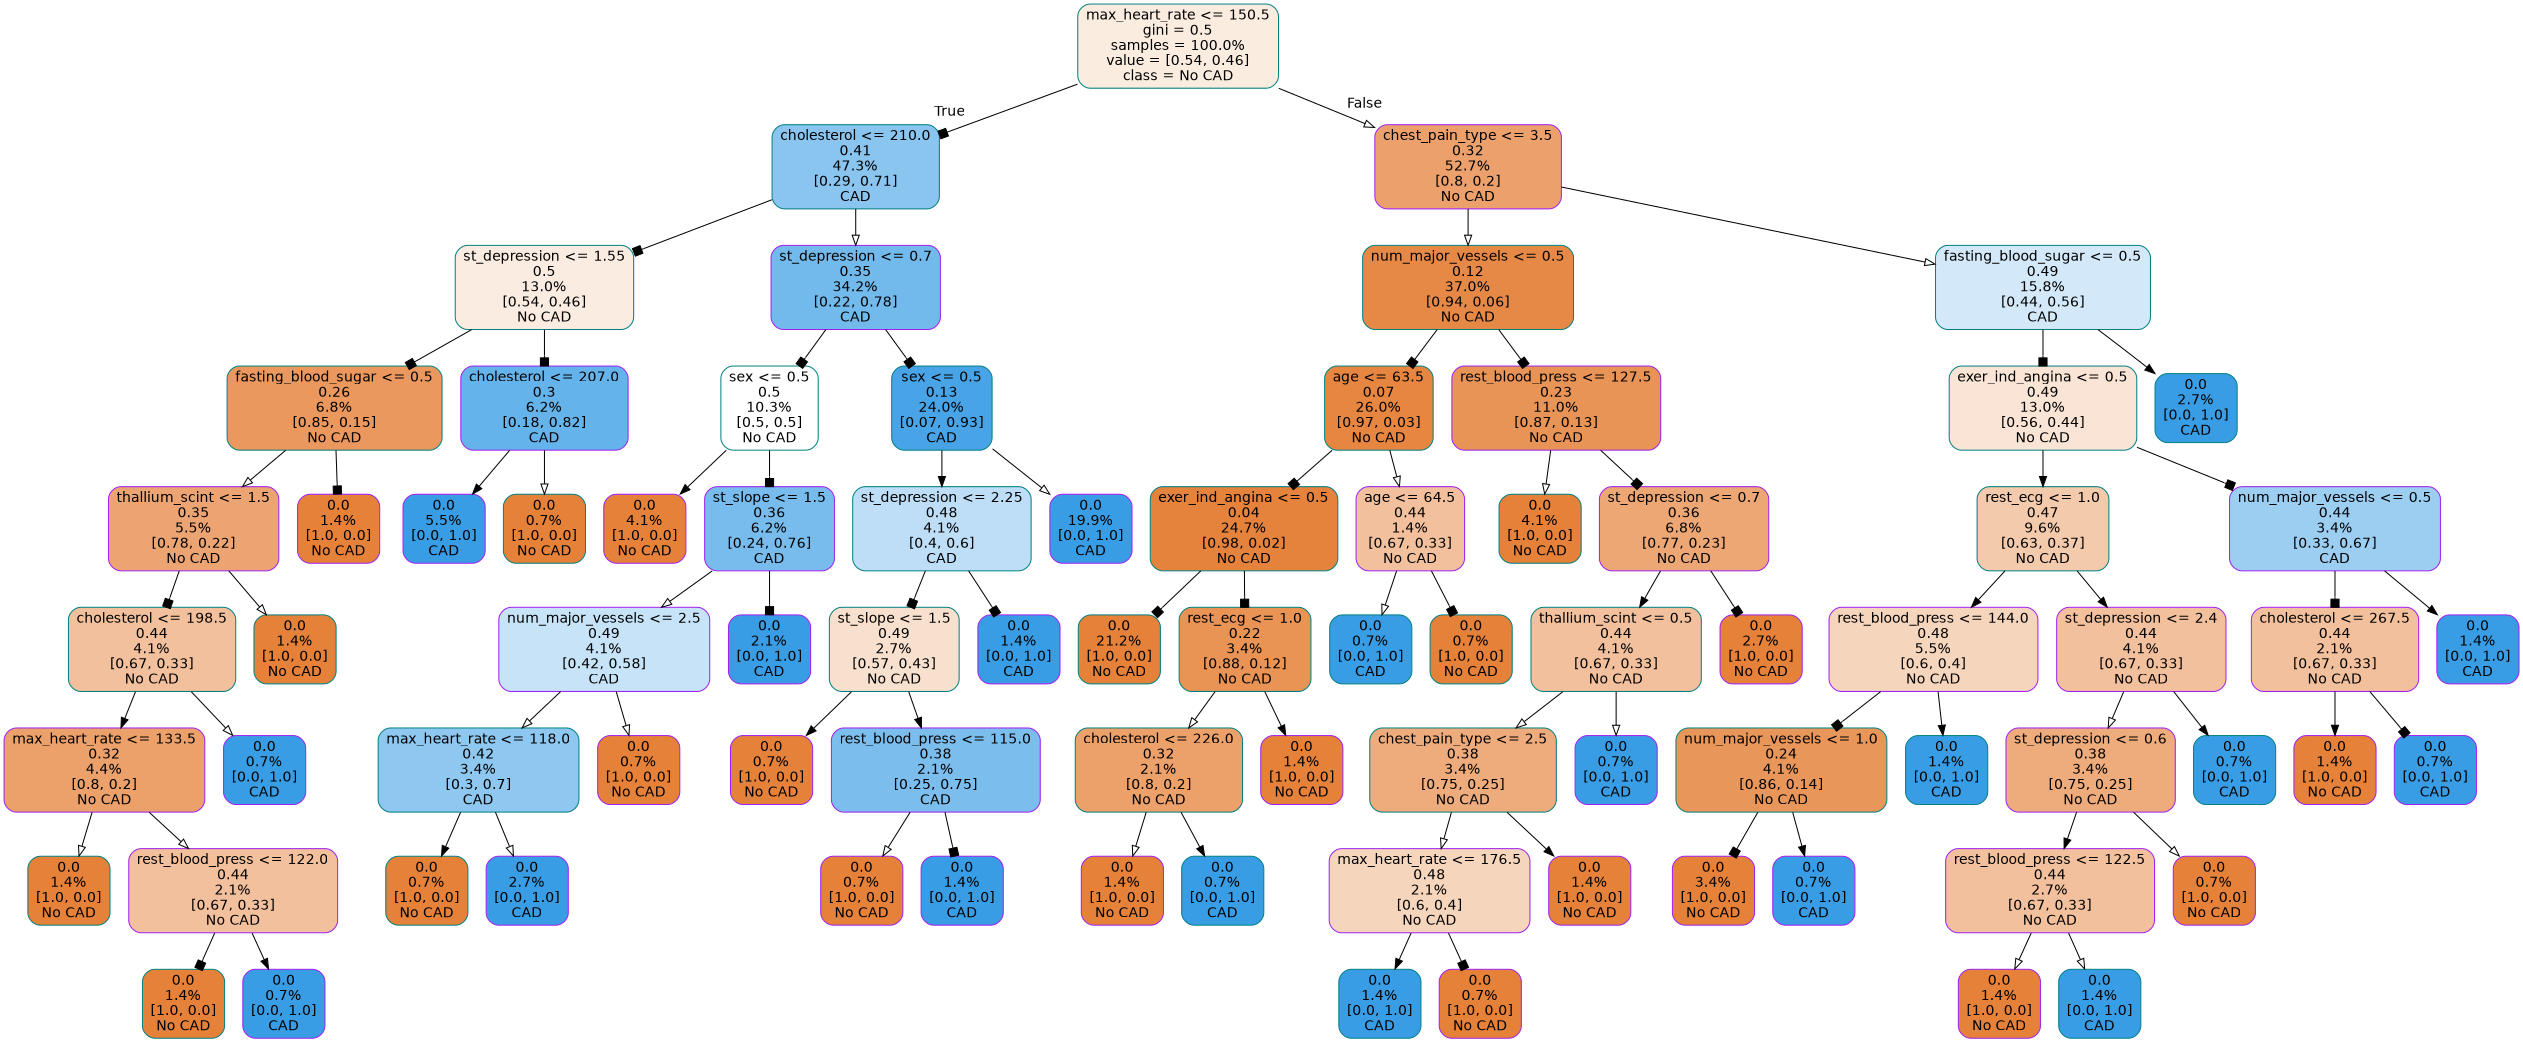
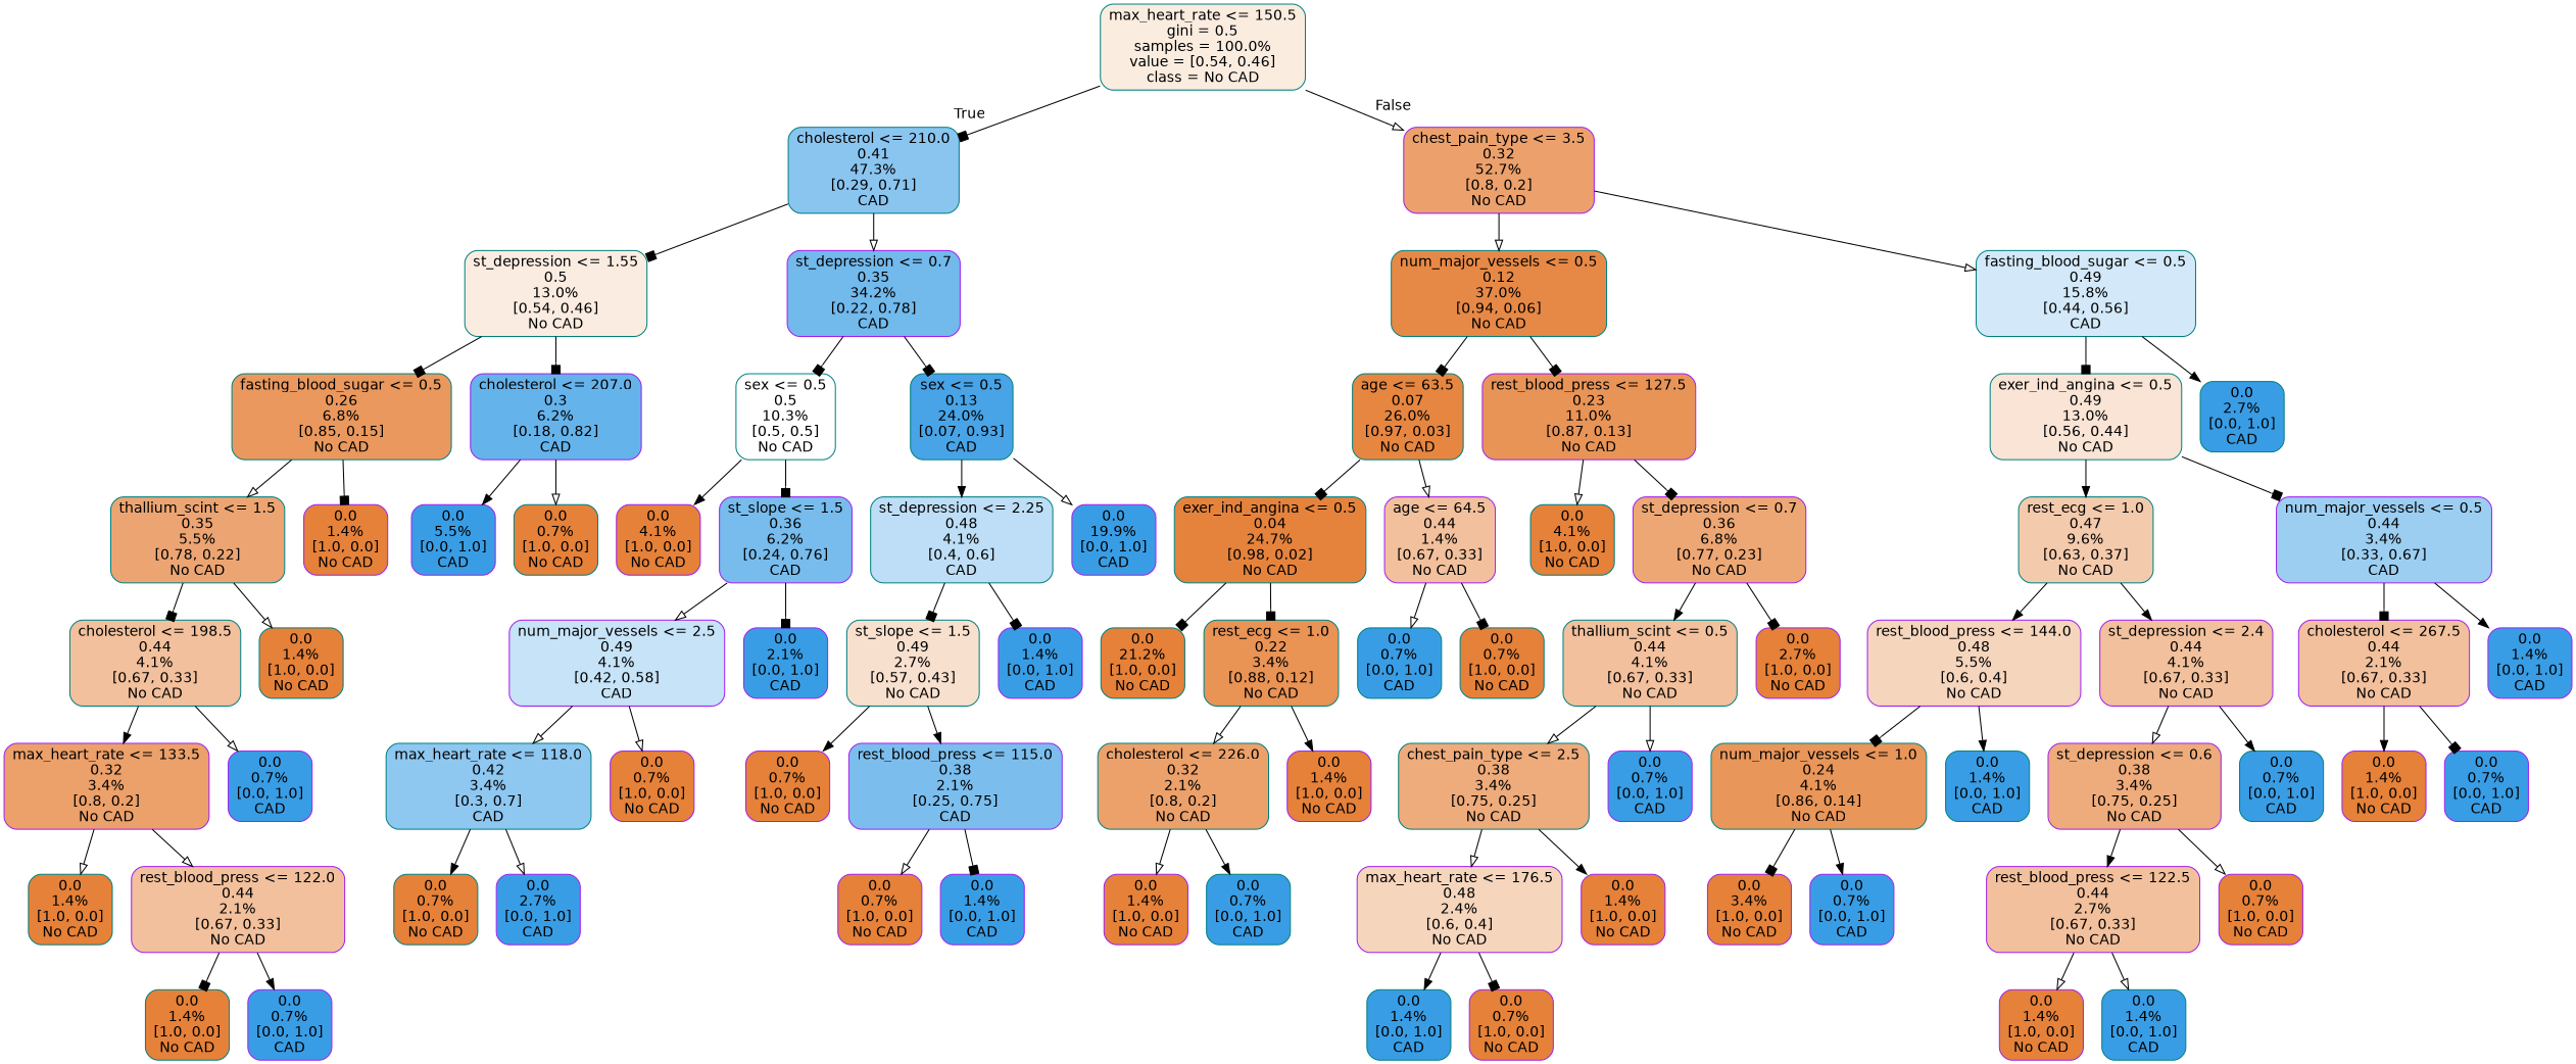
  digraph {
    node [color=purple fillcolor="#e58139" fontname=helvetica shape=box style="filled, rounded"]
    edge [arrowhead=box fontname=helvetica]
    n1 [color=teal fillcolor="#fbece0" label="max_heart_rate <= 150.5\ngini = 0.5\nsamples = 100.0%\nvalue = [0.54, 0.46]\nclass = No CAD"]
    n2 [color=teal fillcolor="#8ac5f0" label="cholesterol <= 210.0\n0.41\n47.3%\n[0.29, 0.71]\nCAD"]
    n3 [fillcolor="#eca16c" label="chest_pain_type <= 3.5\n0.32\n52.7%\n[0.8, 0.2]\nNo CAD"]
    n4 [color=teal fillcolor="#fbece1" label="st_depression <= 1.55\n0.5\n13.0%\n[0.54, 0.46]\nNo CAD"]
    n5 [fillcolor="#72b9ec" label="st_depression <= 0.7\n0.35\n34.2%\n[0.22, 0.78]\nCAD"]
    n6 [color=teal fillcolor="#e78946" label="num_major_vessels <= 0.5\n0.12\n37.0%\n[0.94, 0.06]\nNo CAD"]
    n7 [color=teal fillcolor="#d3e9f9" label="fasting_blood_sugar <= 0.5\n0.49\n15.8%\n[0.44, 0.56]\nCAD"]
    n8 [color=teal fillcolor="#ea985d" label="fasting_blood_sugar <= 0.5\n0.26\n6.8%\n[0.85, 0.15]\nNo CAD"]
    n9 [fillcolor="#65b3eb" label="cholesterol <= 207.0\n0.3\n6.2%\n[0.18, 0.82]\nCAD"]
    n10 [color=teal fillcolor="#ffffff" label="sex <= 0.5\n0.5\n10.3%\n[0.5, 0.5]\nNo CAD"]
    n11 [color=teal fillcolor="#48a4e7" label="sex <= 0.5\n0.13\n24.0%\n[0.07, 0.93]\nCAD"]
-   n12 [fillcolor="#eca572" label="thallium_scint <= 1.5\n0.35\n5.5%\n[0.78, 0.22]\nNo CAD"]
+   n12 [color=teal fillcolor="#eca572" label="thallium_scint <= 1.5\n0.35\n5.5%\n[0.78, 0.22]\nNo CAD"]
    n13 [label="0.0\n1.4%\n[1.0, 0.0]\nNo CAD"]
    n14 [fillcolor="#399de5" label="0.0\n5.5%\n[0.0, 1.0]\nCAD"]
    n15 [color=teal label="0.0\n0.7%\n[1.0, 0.0]\nNo CAD"]
    n16 [color=teal fillcolor="#f2c09c" label="cholesterol <= 198.5\n0.44\n4.1%\n[0.67, 0.33]\nNo CAD"]
    n17 [color=teal label="0.0\n1.4%\n[1.0, 0.0]\nNo CAD"]
-   n18 [fillcolor="#eca06a" label="max_heart_rate <= 133.5\n0.32\n4.4%\n[0.8, 0.2]\nNo CAD"]
+   n18 [fillcolor="#eca06a" label="max_heart_rate <= 133.5\n0.32\n3.4%\n[0.8, 0.2]\nNo CAD"]
    n19 [fillcolor="#399de5" label="0.0\n0.7%\n[0.0, 1.0]\nCAD"]
    n20 [color=teal label="0.0\n1.4%\n[1.0, 0.0]\nNo CAD"]
    n21 [fillcolor="#f2c09c" label="rest_blood_press <= 122.0\n0.44\n2.1%\n[0.67, 0.33]\nNo CAD"]
    n22 [color=teal label="0.0\n1.4%\n[1.0, 0.0]\nNo CAD"]
    n23 [fillcolor="#399de5" label="0.0\n0.7%\n[0.0, 1.0]\nCAD"]
    n24 [label="0.0\n4.1%\n[1.0, 0.0]\nNo CAD"]
    n25 [fillcolor="#77bced" label="st_slope <= 1.5\n0.36\n6.2%\n[0.24, 0.76]\nCAD"]
    n26 [color=teal fillcolor="#bddef6" label="st_depression <= 2.25\n0.48\n4.1%\n[0.4, 0.6]\nCAD"]
    n27 [fillcolor="#399de5" label="0.0\n19.9%\n[0.0, 1.0]\nCAD"]
    n28 [fillcolor="#c6e3f8" label="num_major_vessels <= 2.5\n0.49\n4.1%\n[0.42, 0.58]\nCAD"]
    n29 [fillcolor="#399de5" label="0.0\n2.1%\n[0.0, 1.0]\nCAD"]
    n30 [color=teal fillcolor="#8ec7f0" label="max_heart_rate <= 118.0\n0.42\n3.4%\n[0.3, 0.7]\nCAD"]
    n31 [label="0.0\n0.7%\n[1.0, 0.0]\nNo CAD"]
    n32 [color=teal label="0.0\n0.7%\n[1.0, 0.0]\nNo CAD"]
    n33 [fillcolor="#399de5" label="0.0\n2.7%\n[0.0, 1.0]\nCAD"]
    n34 [color=teal fillcolor="#f8e0ce" label="st_slope <= 1.5\n0.49\n2.7%\n[0.57, 0.43]\nNo CAD"]
    n35 [fillcolor="#399de5" label="0.0\n1.4%\n[0.0, 1.0]\nCAD"]
    n36 [label="0.0\n0.7%\n[1.0, 0.0]\nNo CAD"]
    n37 [fillcolor="#7bbeee" label="rest_blood_press <= 115.0\n0.38\n2.1%\n[0.25, 0.75]\nCAD"]
    n38 [label="0.0\n0.7%\n[1.0, 0.0]\nNo CAD"]
    n39 [fillcolor="#399de5" label="0.0\n1.4%\n[0.0, 1.0]\nCAD"]
    n40 [color=teal fillcolor="#e68640" label="age <= 63.5\n0.07\n26.0%\n[0.97, 0.03]\nNo CAD"]
    n41 [fillcolor="#e99457" label="rest_blood_press <= 127.5\n0.23\n11.0%\n[0.87, 0.13]\nNo CAD"]
    n42 [color=teal fillcolor="#f9e4d5" label="exer_ind_angina <= 0.5\n0.49\n13.0%\n[0.56, 0.44]\nNo CAD"]
    n43 [color=teal fillcolor="#399de5" label="0.0\n2.7%\n[0.0, 1.0]\nCAD"]
    n44 [color=teal fillcolor="#e5833d" label="exer_ind_angina <= 0.5\n0.04\n24.7%\n[0.98, 0.02]\nNo CAD"]
    n45 [fillcolor="#f2c09c" label="age <= 64.5\n0.44\n1.4%\n[0.67, 0.33]\nNo CAD"]
    n46 [color=teal label="0.0\n4.1%\n[1.0, 0.0]\nNo CAD"]
    n47 [fillcolor="#eda774" label="st_depression <= 0.7\n0.36\n6.8%\n[0.77, 0.23]\nNo CAD"]
    n48 [color=teal label="0.0\n21.2%\n[1.0, 0.0]\nNo CAD"]
    n49 [color=teal fillcolor="#e99355" label="rest_ecg <= 1.0\n0.22\n3.4%\n[0.88, 0.12]\nNo CAD"]
    n50 [color=teal fillcolor="#399de5" label="0.0\n0.7%\n[0.0, 1.0]\nCAD"]
    n51 [color=teal label="0.0\n0.7%\n[1.0, 0.0]\nNo CAD"]
    n52 [color=teal fillcolor="#eca06a" label="cholesterol <= 226.0\n0.32\n2.1%\n[0.8, 0.2]\nNo CAD"]
    n53 [label="0.0\n1.4%\n[1.0, 0.0]\nNo CAD"]
    n54 [label="0.0\n1.4%\n[1.0, 0.0]\nNo CAD"]
    n55 [color=teal fillcolor="#399de5" label="0.0\n0.7%\n[0.0, 1.0]\nCAD"]
    n56 [color=teal fillcolor="#f2c09c" label="thallium_scint <= 0.5\n0.44\n4.1%\n[0.67, 0.33]\nNo CAD"]
    n57 [label="0.0\n2.7%\n[1.0, 0.0]\nNo CAD"]
    n58 [color=teal fillcolor="#eeab7b" label="chest_pain_type <= 2.5\n0.38\n3.4%\n[0.75, 0.25]\nNo CAD"]
    n59 [fillcolor="#399de5" label="0.0\n0.7%\n[0.0, 1.0]\nCAD"]
-   n60 [fillcolor="#f6d5bd" label="max_heart_rate <= 176.5\n0.48\n2.1%\n[0.6, 0.4]\nNo CAD"]
+   n60 [fillcolor="#f6d5bd" label="max_heart_rate <= 176.5\n0.48\n2.4%\n[0.6, 0.4]\nNo CAD"]
    n61 [label="0.0\n1.4%\n[1.0, 0.0]\nNo CAD"]
    n62 [color=teal fillcolor="#399de5" label="0.0\n1.4%\n[0.0, 1.0]\nCAD"]
    n63 [label="0.0\n0.7%\n[1.0, 0.0]\nNo CAD"]
    n64 [color=teal fillcolor="#f4caac" label="rest_ecg <= 1.0\n0.47\n9.6%\n[0.63, 0.37]\nNo CAD"]
    n65 [fillcolor="#9ccef2" label="num_major_vessels <= 0.5\n0.44\n3.4%\n[0.33, 0.67]\nCAD"]
    n66 [fillcolor="#f6d5bd" label="rest_blood_press <= 144.0\n0.48\n5.5%\n[0.6, 0.4]\nNo CAD"]
    n67 [fillcolor="#f2c09c" label="st_depression <= 2.4\n0.44\n4.1%\n[0.67, 0.33]\nNo CAD"]
    n68 [fillcolor="#f2c09c" label="cholesterol <= 267.5\n0.44\n2.1%\n[0.67, 0.33]\nNo CAD"]
    n69 [fillcolor="#399de5" label="0.0\n1.4%\n[0.0, 1.0]\nCAD"]
    n70 [color=teal fillcolor="#e9965a" label="num_major_vessels <= 1.0\n0.24\n4.1%\n[0.86, 0.14]\nNo CAD"]
    n71 [color=teal fillcolor="#399de5" label="0.0\n1.4%\n[0.0, 1.0]\nCAD"]
    n72 [fillcolor="#eeab7b" label="st_depression <= 0.6\n0.38\n3.4%\n[0.75, 0.25]\nNo CAD"]
    n73 [color=teal fillcolor="#399de5" label="0.0\n0.7%\n[0.0, 1.0]\nCAD"]
    n74 [label="0.0\n3.4%\n[1.0, 0.0]\nNo CAD"]
    n75 [fillcolor="#399de5" label="0.0\n0.7%\n[0.0, 1.0]\nCAD"]
    n76 [fillcolor="#f2c09c" label="rest_blood_press <= 122.5\n0.44\n2.7%\n[0.67, 0.33]\nNo CAD"]
    n77 [label="0.0\n0.7%\n[1.0, 0.0]\nNo CAD"]
    n78 [label="0.0\n1.4%\n[1.0, 0.0]\nNo CAD"]
    n79 [color=teal fillcolor="#399de5" label="0.0\n1.4%\n[0.0, 1.0]\nCAD"]
    n80 [label="0.0\n1.4%\n[1.0, 0.0]\nNo CAD"]
    n81 [fillcolor="#399de5" label="0.0\n0.7%\n[0.0, 1.0]\nCAD"]
    n1 -> n2 [headlabel=True labelangle=45 labeldistance=2.5]
    n1 -> n3 [arrowhead=onormal headlabel=False labelangle=-45 labeldistance=2.5]
    n2 -> n4
    n2 -> n5 [arrowhead=onormal]
    n3 -> n6 [arrowhead=onormal]
    n3 -> n7 [arrowhead=onormal]
    n4 -> n8
    n4 -> n9
    n5 -> n10
    n5 -> n11
    n6 -> n40
    n6 -> n41
    n7 -> n42
    n7 -> n43 [arrowhead=normal]
    n8 -> n12 [arrowhead=onormal]
    n8 -> n13
    n9 -> n14 [arrowhead=normal]
    n9 -> n15 [arrowhead=onormal]
    n10 -> n24 [arrowhead=normal]
    n10 -> n25
    n11 -> n26 [arrowhead=normal]
    n11 -> n27 [arrowhead=onormal]
    n12 -> n16
    n12 -> n17 [arrowhead=onormal]
    n16 -> n18 [arrowhead=normal]
    n16 -> n19 [arrowhead=onormal]
    n18 -> n20 [arrowhead=onormal]
    n18 -> n21 [arrowhead=onormal]
    n21 -> n22
    n21 -> n23 [arrowhead=normal]
    n25 -> n28 [arrowhead=onormal]
    n25 -> n29
    n26 -> n34
    n26 -> n35
    n28 -> n30 [arrowhead=onormal]
    n28 -> n31 [arrowhead=onormal]
    n30 -> n32 [arrowhead=normal]
    n30 -> n33 [arrowhead=onormal]
    n34 -> n36 [arrowhead=normal]
    n34 -> n37 [arrowhead=normal]
    n37 -> n38 [arrowhead=onormal]
    n37 -> n39
    n40 -> n44
    n40 -> n45 [arrowhead=onormal]
    n41 -> n46 [arrowhead=onormal]
    n41 -> n47
    n42 -> n64 [arrowhead=normal]
    n42 -> n65
    n44 -> n48
    n44 -> n49
    n45 -> n50 [arrowhead=onormal]
    n45 -> n51
    n47 -> n56 [arrowhead=normal]
    n47 -> n57
    n49 -> n52 [arrowhead=onormal]
    n49 -> n53 [arrowhead=normal]
    n52 -> n54 [arrowhead=onormal]
    n52 -> n55 [arrowhead=normal]
    n56 -> n58 [arrowhead=onormal]
    n56 -> n59 [arrowhead=onormal]
    n58 -> n60 [arrowhead=onormal]
    n58 -> n61 [arrowhead=normal]
    n60 -> n62 [arrowhead=normal]
    n60 -> n63
    n64 -> n66 [arrowhead=normal]
    n64 -> n67 [arrowhead=normal]
    n65 -> n68
    n65 -> n69 [arrowhead=normal]
    n66 -> n70
    n66 -> n71 [arrowhead=normal]
    n67 -> n72 [arrowhead=onormal]
    n67 -> n73 [arrowhead=normal]
    n68 -> n80 [arrowhead=normal]
    n68 -> n81
    n70 -> n74
    n70 -> n75 [arrowhead=normal]
    n72 -> n76 [arrowhead=normal]
    n72 -> n77 [arrowhead=onormal]
    n76 -> n78 [arrowhead=onormal]
    n76 -> n79 [arrowhead=onormal]
  }
